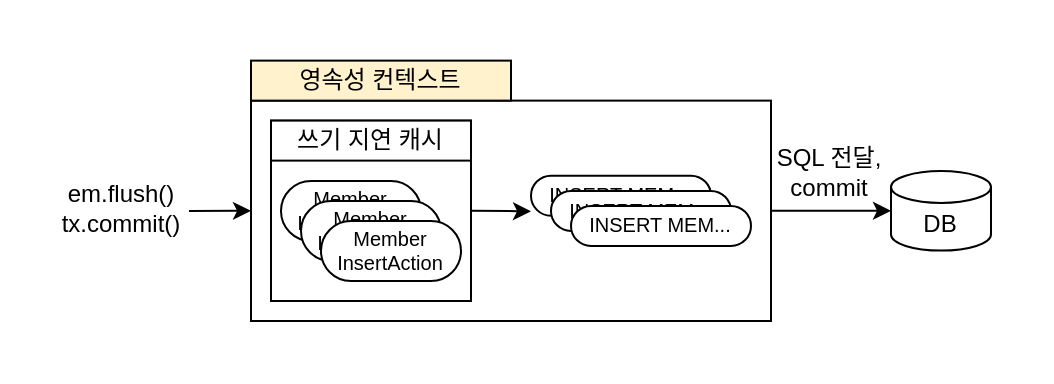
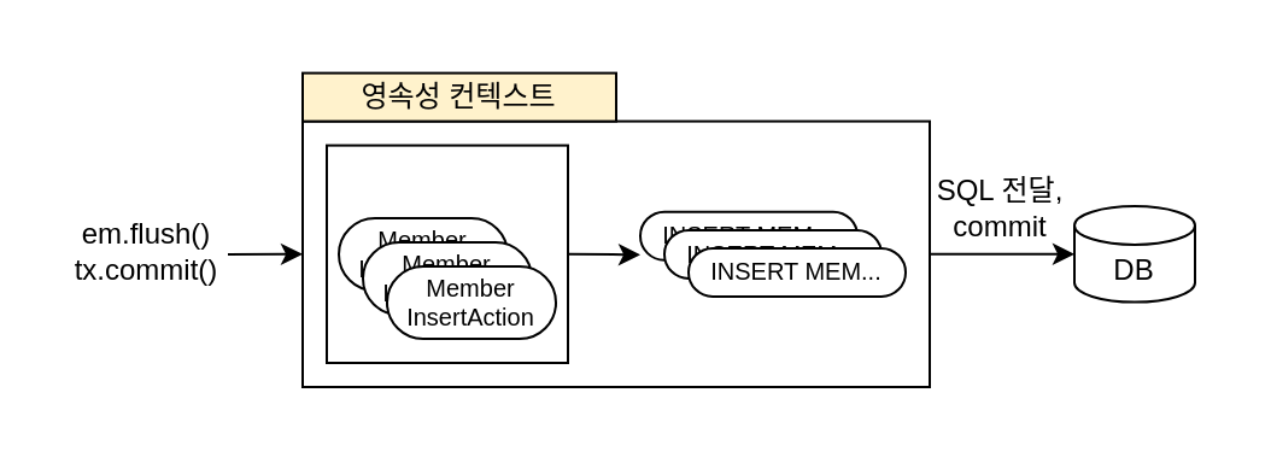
  <mxCell id="0" />
  <mxCell id="1" parent="0" />
  <mxCell id="2" value="" style="rounded=0;whiteSpace=wrap;html=1;strokeColor=none;" vertex="1" parent="1"><mxGeometry x="25" y="20" width="480" height="150" as="geometry" /></mxCell>
  <mxCell id="3" value="" style="rounded=0;whiteSpace=wrap;html=1;" parent="1" vertex="1"><mxGeometry x="125" y="49.81" width="260" height="110.19" as="geometry" /></mxCell>
  <mxCell id="4" style="edgeStyle=none;html=1;exitX=1;exitY=0.5;exitDx=0;exitDy=0;fontSize=12;" parent="1" source="5" edge="1"><mxGeometry relative="1" as="geometry"><mxPoint x="265" y="105.143" as="targetPoint" /></mxGeometry></mxCell>
  <mxCell id="5" value="" style="rounded=0;whiteSpace=wrap;html=1;" parent="1" vertex="1"><mxGeometry x="135" y="59.81" width="100" height="90.19" as="geometry" /></mxCell>
  <mxCell id="6" value="&lt;span style=&quot;font-size: 12px;&quot;&gt;영속성 컨텍스트&lt;/span&gt;" style="rounded=0;whiteSpace=wrap;html=1;fontSize=10;fillColor=#fff2cc;" parent="1" vertex="1"><mxGeometry x="125" y="29.81" width="130" height="20" as="geometry" /></mxCell>
  <mxCell id="7" value="DB" style="shape=cylinder3;whiteSpace=wrap;html=1;boundedLbl=1;backgroundOutline=1;size=8.0;" parent="1" vertex="1"><mxGeometry x="445" y="85" width="50" height="39.81" as="geometry" /></mxCell>
- <mxCell id="8" value="&lt;span style=&quot;font-size: 12px;&quot;&gt;쓰기 지연 캐시&lt;/span&gt;" style="rounded=0;whiteSpace=wrap;html=1;fontSize=10;" parent="1" vertex="1"><mxGeometry x="135" y="59.81" width="100" height="20" as="geometry" /></mxCell>
  <mxCell id="9" value="" style="group" parent="1" vertex="1" connectable="0"><mxGeometry x="265" y="87.36" width="110" height="65.1" as="geometry" /></mxCell>
  <mxCell id="10" value="&lt;font style=&quot;font-size: 10px;&quot;&gt;INSERT MEM...&lt;/font&gt;" style="rounded=1;whiteSpace=wrap;html=1;arcSize=50;" parent="9" vertex="1"><mxGeometry width="90" height="20" as="geometry" /></mxCell>
  <mxCell id="11" value="&lt;font style=&quot;font-size: 10px;&quot;&gt;INSERT MEM...&lt;/font&gt;" style="rounded=1;whiteSpace=wrap;html=1;arcSize=50;" parent="9" vertex="1"><mxGeometry x="10" y="7.59" width="90" height="20" as="geometry" /></mxCell>
  <mxCell id="12" value="&lt;font style=&quot;font-size: 10px;&quot;&gt;INSERT MEM...&lt;/font&gt;" style="rounded=1;whiteSpace=wrap;html=1;arcSize=50;" parent="9" vertex="1"><mxGeometry x="20" y="15.1" width="90" height="20" as="geometry" /></mxCell>
  <mxCell id="13" value="" style="edgeStyle=none;html=1;entryX=0;entryY=0.5;entryDx=0;entryDy=0;entryPerimeter=0;exitX=1;exitY=0.5;exitDx=0;exitDy=0;" parent="1" source="3" target="7" edge="1"><mxGeometry relative="1" as="geometry"><mxPoint x="385" y="107" as="sourcePoint" /><mxPoint x="415" y="107.147" as="targetPoint" /></mxGeometry></mxCell>
  <mxCell id="14" value="" style="edgeStyle=none;html=1;fontSize=12;entryX=0;entryY=0.5;entryDx=0;entryDy=0;" parent="1" target="3" edge="1"><mxGeometry relative="1" as="geometry"><mxPoint x="94" y="105" as="sourcePoint" /></mxGeometry></mxCell>
  <mxCell id="15" value="em.flush()" style="text;html=1;align=center;verticalAlign=middle;resizable=0;points=[];autosize=1;strokeColor=none;fillColor=none;fontSize=12;spacing=0;" parent="1" vertex="1"><mxGeometry x="25" y="87" width="70" height="20" as="geometry" /></mxCell>
  <mxCell id="16" value="tx.commit()" style="text;html=1;align=center;verticalAlign=middle;resizable=0;points=[];autosize=1;strokeColor=none;fillColor=none;fontSize=12;spacing=0;" parent="1" vertex="1"><mxGeometry x="20" y="101.81" width="80" height="20" as="geometry" /></mxCell>
  <mxCell id="17" value="" style="group" parent="1" vertex="1" connectable="0"><mxGeometry x="140" y="90" width="90" height="50" as="geometry" /></mxCell>
  <mxCell id="18" value="Member&lt;br style=&quot;font-size: 10px;&quot;&gt;InsertAction" style="rounded=1;whiteSpace=wrap;html=1;arcSize=50;fontSize=10;" parent="17" vertex="1"><mxGeometry width="70" height="30" as="geometry" /></mxCell>
  <mxCell id="19" value="Member&lt;br style=&quot;font-size: 10px;&quot;&gt;InsertAction" style="rounded=1;whiteSpace=wrap;html=1;arcSize=50;fontSize=10;" parent="17" vertex="1"><mxGeometry x="10" y="10" width="70" height="30" as="geometry" /></mxCell>
  <mxCell id="20" value="Member&lt;br style=&quot;font-size: 10px;&quot;&gt;InsertAction" style="rounded=1;whiteSpace=wrap;html=1;arcSize=50;fontSize=10;" parent="17" vertex="1"><mxGeometry x="20" y="20" width="70" height="30" as="geometry" /></mxCell>
  <mxCell id="21" value="&lt;font style=&quot;font-size: 12px;&quot;&gt;SQL 전달,&lt;br&gt;commit&lt;br&gt;&lt;/font&gt;" style="text;html=1;align=center;verticalAlign=middle;resizable=0;points=[];autosize=1;strokeColor=none;fillColor=none;fontSize=10;" parent="1" vertex="1"><mxGeometry x="379" y="65.81" width="70" height="40" as="geometry" /></mxCell>
